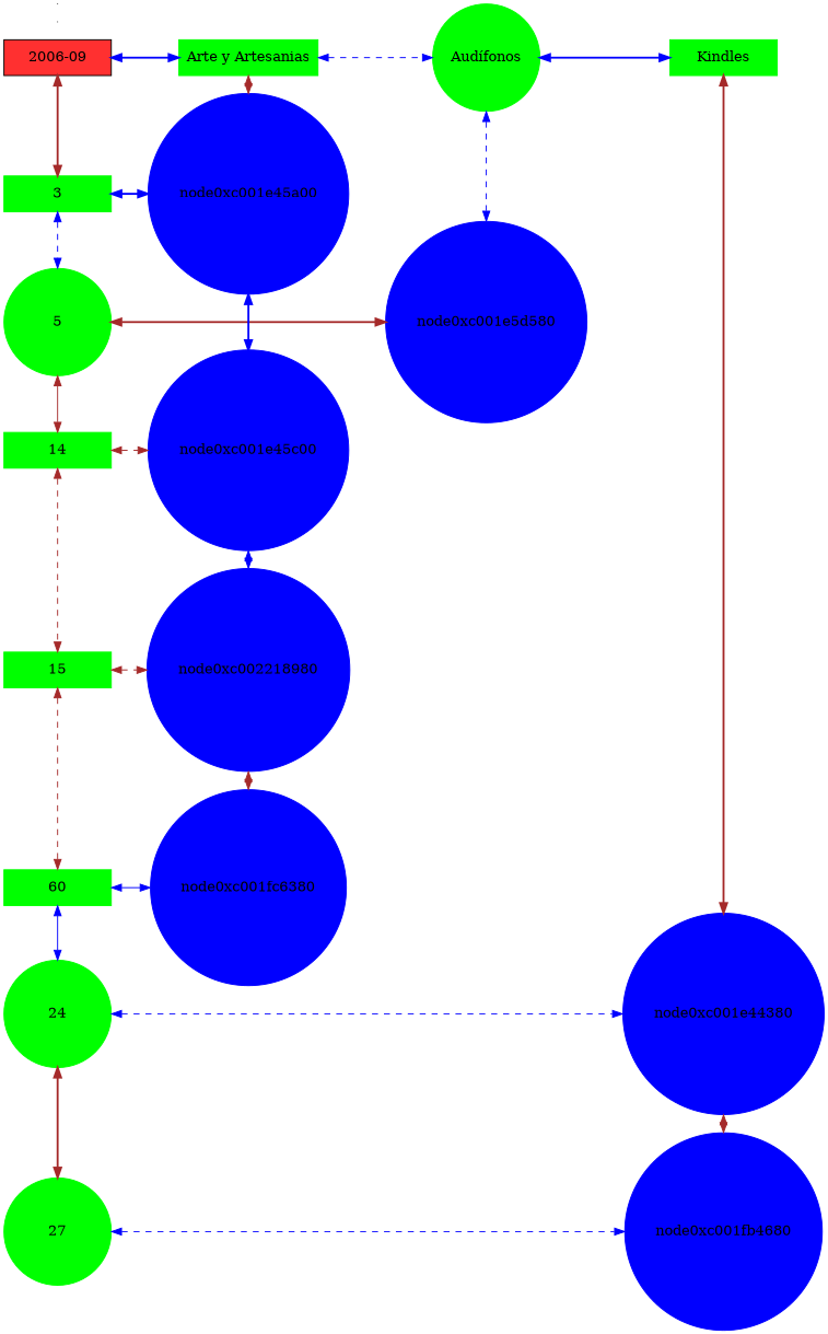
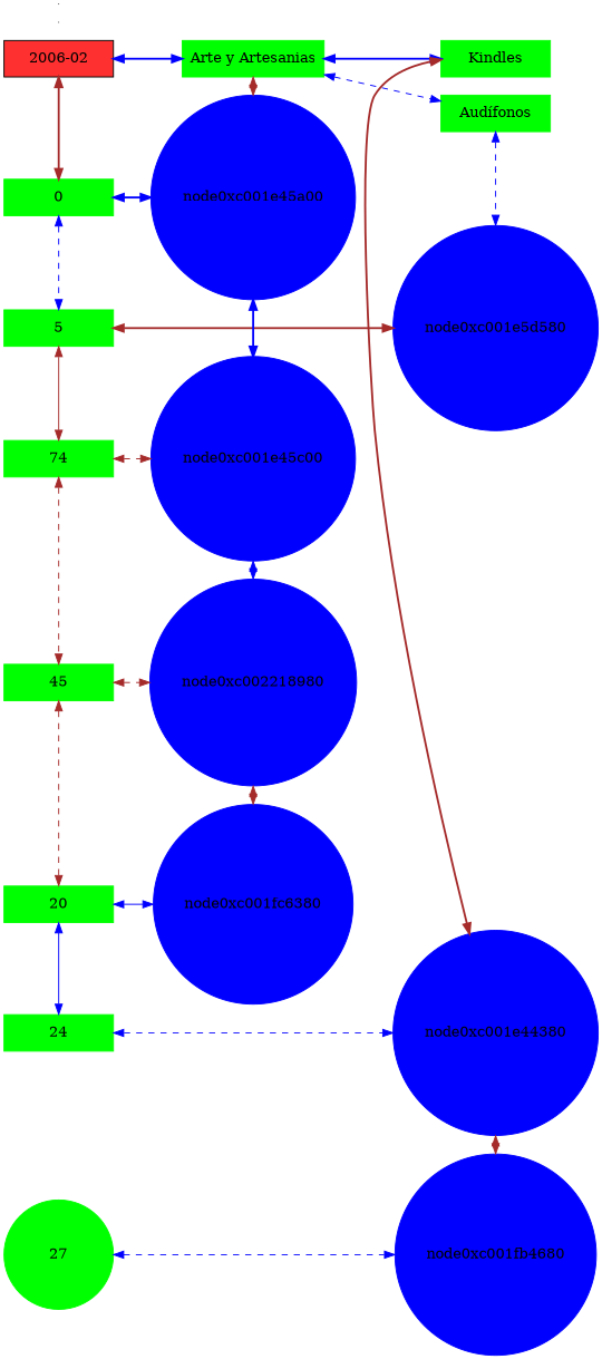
  digraph {
    rankdir=LR
    node [group=1 shape=box style=filled color=green]
    edge [color=brown dir=both style=dashed]
-   n1 [fillcolor=firebrick1 label="2006-09" width=1.5 color=""]
-   n2 [group=3 label=3 width=1.5]
-   n3 [group=5 label=5 shape=circle width=1.5]
-   n4 [group=14 label=14 width=1.5]
-   n5 [group=15 label=15 width=1.5]
-   n6 [group=20 label=60 width=1.5]
-   n7 [group=24 label=24 shape=circle width=1.5]
+   n1 [fillcolor=firebrick1 label="2006-02" width=1.5 color=""]
+   n2 [group=3 label=0 width=1.5]
+   n3 [group=5 label=5 width=1.5]
+   n4 [group=14 label=74 width=1.5]
+   n5 [group=15 label=45 width=1.5]
+   n6 [group=20 label=20 width=1.5]
+   n7 [group=24 label=24 width=1.5]
    n8 [group=27 label=27 shape=circle width=1.5]
    n9 [label="Arte y Artesanias" width=1.5]
    node0xc001e45a00 [color=blue group=3 shape=circle width=0.5]
    node0xc001e45c00 [color=blue group=14 shape=circle width=0.5]
    node0xc002218980 [color=blue group=15 shape=circle width=0.5]
    node0xc001fc6380 [color=blue group=20 shape=circle width=0.5]
-   n14 [label="Audífonos" shape=circle width=1.5]
+   n14 [label="Audífonos" width=1.5]
    node0xc001e5d580 [color=blue group=5 shape=circle width=0.5]
    n16 [label=Kindles width=1.5]
    node0xc001e44380 [color=blue group=24 shape=circle width=0.5]
    node0xc001fb4680 [color=blue group=27 shape=circle width=0.5]
    e0 [shape=point width=0 group="" style="" color=""]
    e1 [shape=point width=0 group="" style="" color=""]
    subgraph sub_1 {
      rank=same
      n1
      n2
    }
    subgraph sub_2 {
      rank=same
      n2
      n3
    }
    subgraph sub_3 {
      rank=same
      n3
      n4
    }
    subgraph sub_4 {
      rank=same
      n4
      n5
    }
    subgraph sub_5 {
      rank=same
      n5
      n6
    }
    subgraph sub_6 {
      rank=same
      n6
      n7
    }
    subgraph sub_7 {
      rank=same
      n7
      n8
    }
    subgraph sub_8 {
      rank=same
      n9
      node0xc001e45a00
    }
    subgraph sub_9 {
      rank=same
      node0xc001e45a00
      node0xc001e45c00
    }
    subgraph sub_10 {
      rank=same
      node0xc001e45c00
      node0xc002218980
    }
    subgraph sub_11 {
      rank=same
      node0xc002218980
      node0xc001fc6380
    }
    subgraph sub_12 {
      rank=same
      n14
      node0xc001e5d580
    }
    subgraph sub_13 {
      rank=same
      n16
      node0xc001e44380
    }
    subgraph sub_14 {
      rank=same
      node0xc001e44380
      node0xc001fb4680
    }
    n1 -> n2 [style=bold]
    n1 -> n9 [color=blue style=bold]
    n2 -> n3 [color=blue]
    n2 -> node0xc001e45a00 [color=blue style=bold]
    n3 -> n4 [style=solid]
    n3 -> node0xc001e5d580 [style=bold]
    n4 -> n5
    n4 -> node0xc001e45c00
    n5 -> n6
    n5 -> node0xc002218980
    n6 -> n7 [color=blue style=solid]
    n6 -> node0xc001fc6380 [color=blue style=solid]
-   n7 -> n8 [style=bold]
    n7 -> node0xc001e44380 [color=blue]
    n8 -> node0xc001fb4680 [color=blue]
    n9 -> node0xc001e45a00
    n9 -> n14 [color=blue]
    node0xc001e45a00 -> node0xc001e45c00 [color=blue style=bold]
    node0xc001e45c00 -> node0xc002218980 [color=blue style=solid]
    node0xc002218980 -> node0xc001fc6380
    n14 -> node0xc001e5d580 [color=blue]
-   n14 -> n16 [color=blue style=bold]
+   n9 -> n16 [color=blue style=bold]
    n16 -> node0xc001e44380 [style=bold]
    node0xc001e44380 -> node0xc001fb4680 [style=solid]
  }
